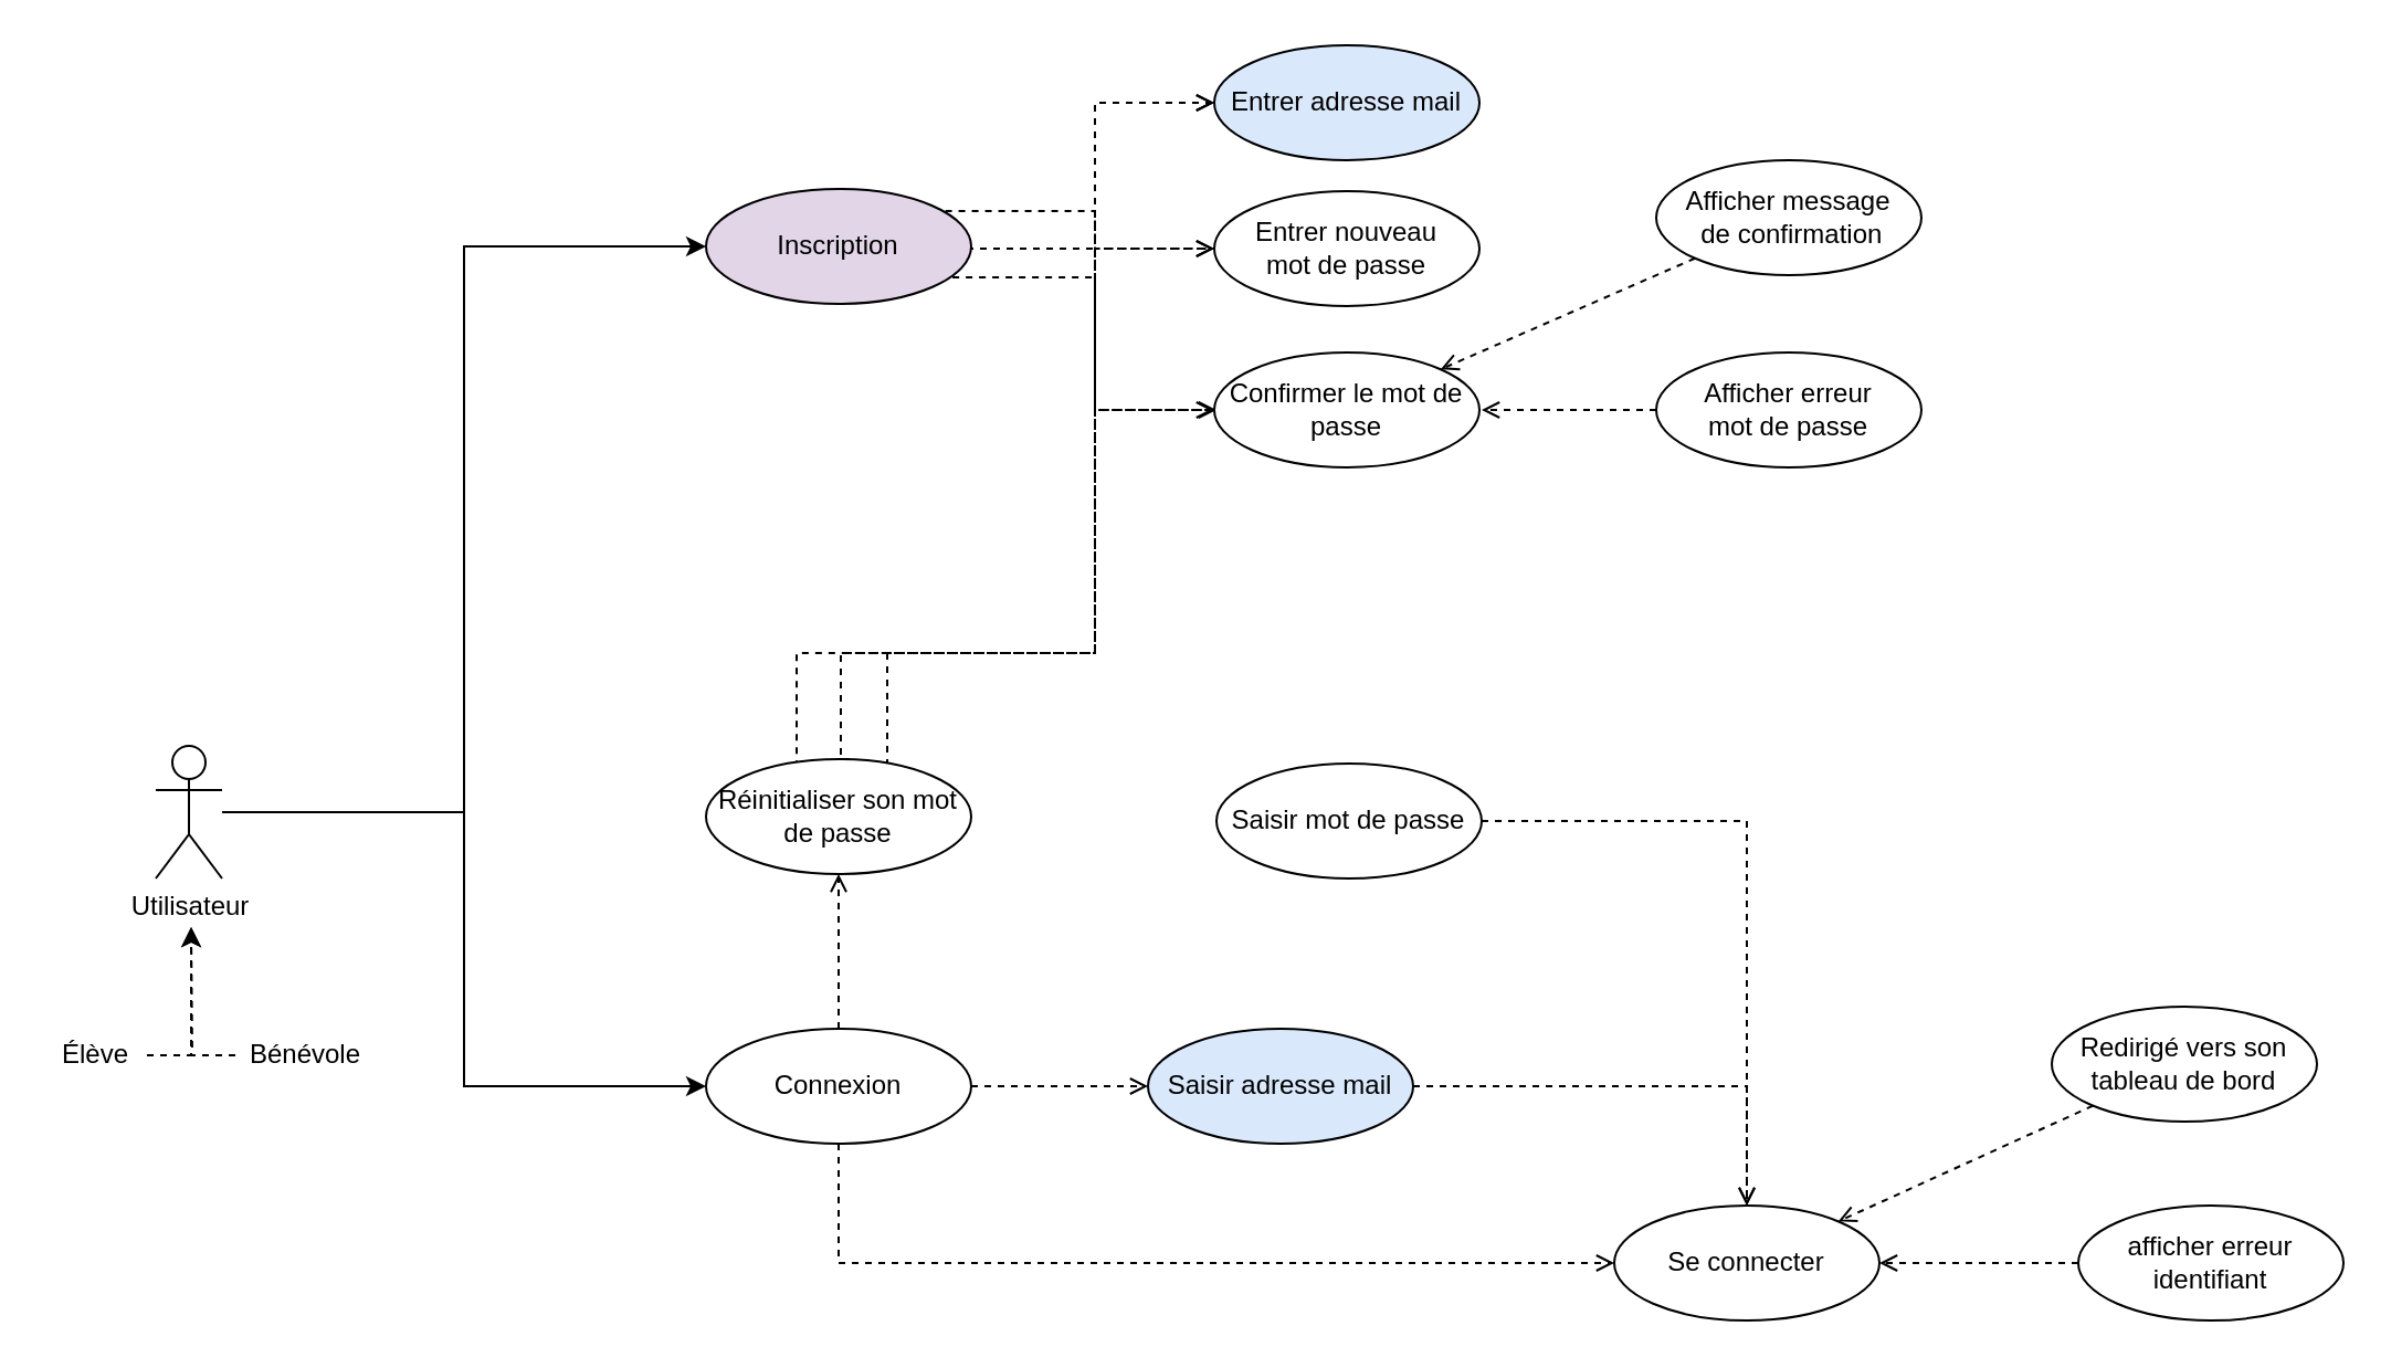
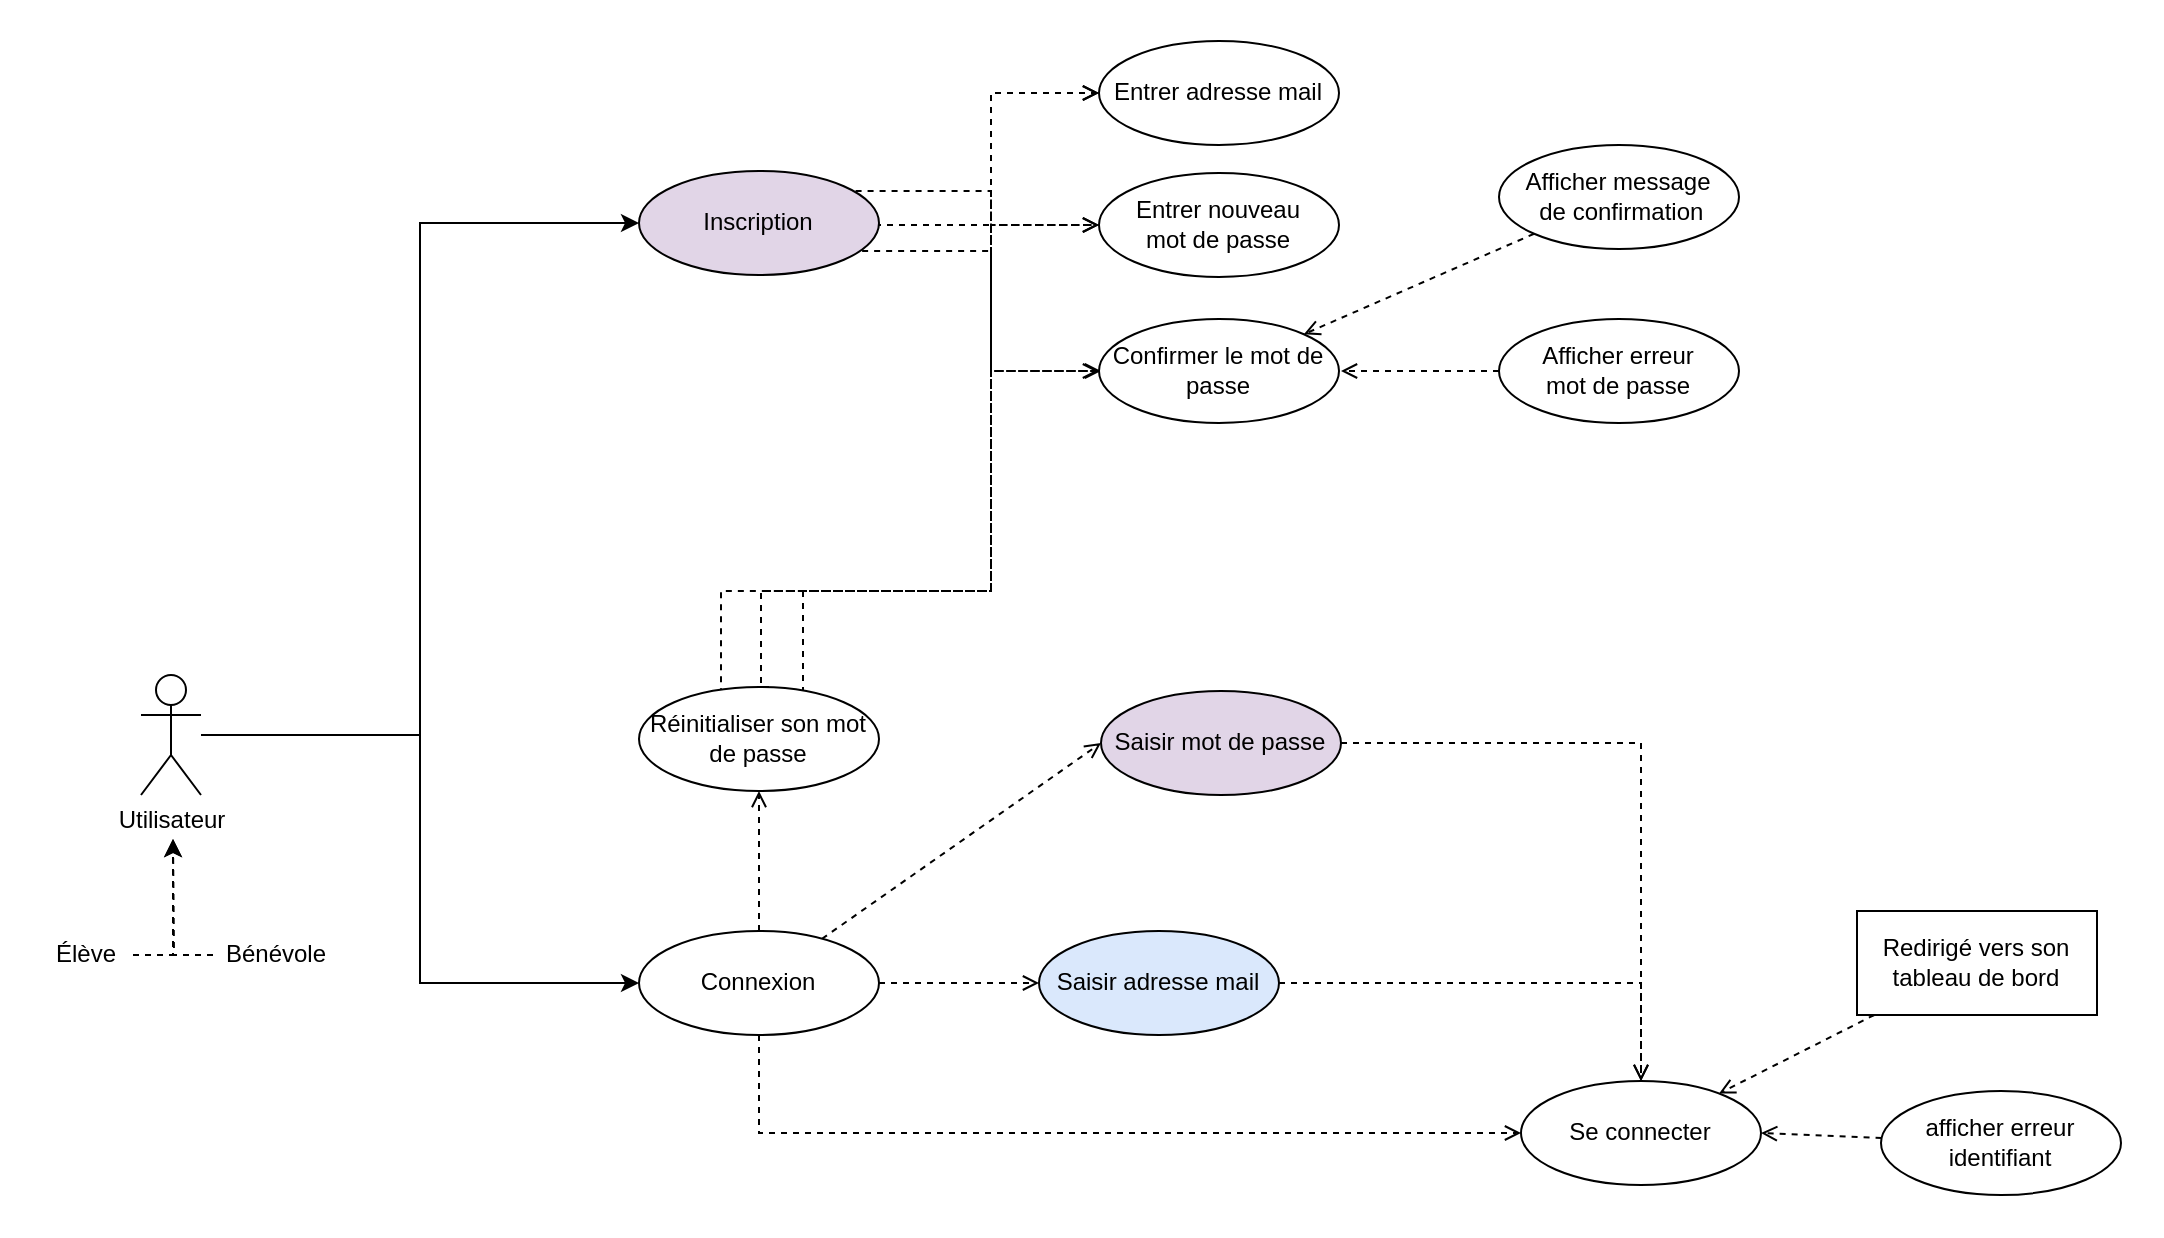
  <mxCell id="0" />
  <mxCell id="1" parent="0" />
  <mxCell id="2" value="" style="edgeStyle=orthogonalEdgeStyle;rounded=0;orthogonalLoop=1;jettySize=auto;html=1;dashed=1;" parent="1" source="3" edge="1"><mxGeometry relative="1" as="geometry"><mxPoint x="66" y="478" as="sourcePoint" /><mxPoint x="86" y="419" as="targetPoint" /></mxGeometry></mxCell>
  <mxCell id="3" value="Élève" style="text;html=1;strokeColor=none;fillColor=none;align=center;verticalAlign=middle;whiteSpace=wrap;rounded=0;" parent="1" vertex="1"><mxGeometry x="20" y="462" width="46" height="30" as="geometry" /></mxCell>
  <mxCell id="4" value="" style="edgeStyle=orthogonalEdgeStyle;rounded=0;orthogonalLoop=1;jettySize=auto;html=1;dashed=1;exitX=0;exitY=0.5;exitDx=0;exitDy=0;" parent="1" source="5" edge="1"><mxGeometry relative="1" as="geometry"><mxPoint x="106" y="484" as="sourcePoint" /><mxPoint x="86" y="419" as="targetPoint" /></mxGeometry></mxCell>
  <mxCell id="5" value="Bénévole" style="text;html=1;strokeColor=none;fillColor=none;align=center;verticalAlign=middle;whiteSpace=wrap;rounded=0;" parent="1" vertex="1"><mxGeometry x="106" y="462" width="64" height="30" as="geometry" /></mxCell>
  <mxCell id="6" style="edgeStyle=orthogonalEdgeStyle;rounded=0;orthogonalLoop=1;jettySize=auto;html=1;entryX=0;entryY=0.5;entryDx=0;entryDy=0;" edge="1" parent="1" source="8" target="14"><mxGeometry relative="1" as="geometry" /></mxCell>
  <mxCell id="7" style="edgeStyle=orthogonalEdgeStyle;rounded=0;orthogonalLoop=1;jettySize=auto;html=1;entryX=0;entryY=0.5;entryDx=0;entryDy=0;" edge="1" parent="1" source="8" target="18"><mxGeometry relative="1" as="geometry" /></mxCell>
  <mxCell id="8" value="Actor" style="shape=umlActor;verticalLabelPosition=bottom;verticalAlign=top;outlineConnect=0;labelPosition=center;align=center;html=1;shadow=0;overflow=visible;noLabel=1;" parent="1" vertex="1"><mxGeometry x="70" y="337" width="30" height="60" as="geometry" /></mxCell>
  <mxCell id="9" value="Utilisateur" style="text;html=1;strokeColor=none;fillColor=none;align=center;verticalAlign=middle;whiteSpace=wrap;rounded=0;" vertex="1" parent="1"><mxGeometry x="56" y="395" width="60" height="30" as="geometry" /></mxCell>
  <mxCell id="10" value="" style="edgeStyle=none;rounded=0;orthogonalLoop=1;jettySize=auto;html=1;dashed=1;strokeColor=default;fontColor=#000000;endArrow=open;endFill=0;exitX=0.5;exitY=0;exitDx=0;exitDy=0;" edge="1" parent="1" source="14" target="29"><mxGeometry relative="1" as="geometry" /></mxCell>
  <mxCell id="11" style="edgeStyle=orthogonalEdgeStyle;rounded=0;orthogonalLoop=1;jettySize=auto;html=1;entryX=0;entryY=0.5;entryDx=0;entryDy=0;dashed=1;strokeColor=default;fontColor=#000000;endArrow=open;endFill=0;exitX=0.5;exitY=1;exitDx=0;exitDy=0;" edge="1" parent="1" source="14" target="23"><mxGeometry relative="1" as="geometry" /></mxCell>
  <mxCell id="12" style="edgeStyle=none;rounded=0;orthogonalLoop=1;jettySize=auto;html=1;dashed=1;strokeColor=default;fontColor=#000000;endArrow=open;endFill=0;" edge="1" parent="1" source="14" target="20"><mxGeometry relative="1" as="geometry" /></mxCell>
+ <mxCell id="13" style="edgeStyle=none;rounded=0;orthogonalLoop=1;jettySize=auto;html=1;entryX=0;entryY=0.5;entryDx=0;entryDy=0;dashed=1;strokeColor=default;fontColor=#000000;endArrow=open;endFill=0;" edge="1" parent="1" source="14" target="22"><mxGeometry relative="1" as="geometry" /></mxCell>
  <mxCell id="14" value="Connexion" style="ellipse;whiteSpace=wrap;html=1;" vertex="1" parent="1"><mxGeometry x="319" y="465" width="120" height="52" as="geometry" /></mxCell>
  <mxCell id="15" value="" style="edgeStyle=orthogonalEdgeStyle;rounded=0;orthogonalLoop=1;jettySize=auto;html=1;dashed=1;strokeColor=default;fontColor=#000000;endArrow=open;endFill=0;entryX=0;entryY=0.5;entryDx=0;entryDy=0;exitX=1;exitY=0.5;exitDx=0;exitDy=0;" edge="1" parent="1" target="35"><mxGeometry relative="1" as="geometry"><mxPoint x="438" y="111" as="sourcePoint" /><mxPoint x="555" y="46" as="targetPoint" /><Array as="points"><mxPoint x="438" y="112" /><mxPoint x="495" y="112" /><mxPoint x="495" y="46" /></Array></mxGeometry></mxCell>
  <mxCell id="16" style="edgeStyle=orthogonalEdgeStyle;rounded=0;orthogonalLoop=1;jettySize=auto;html=1;dashed=1;strokeColor=default;fontColor=#000000;endArrow=open;endFill=0;entryX=0;entryY=0.5;entryDx=0;entryDy=0;" edge="1" parent="1" target="36"><mxGeometry relative="1" as="geometry"><mxPoint x="427.294" y="95" as="sourcePoint" /><mxPoint x="548" y="112" as="targetPoint" /><Array as="points"><mxPoint x="495" y="95" /><mxPoint x="495" y="112" /></Array></mxGeometry></mxCell>
  <mxCell id="17" style="edgeStyle=orthogonalEdgeStyle;rounded=0;orthogonalLoop=1;jettySize=auto;html=1;entryX=0;entryY=0.5;entryDx=0;entryDy=0;dashed=1;strokeColor=default;fontColor=#000000;endArrow=open;endFill=0;" edge="1" parent="1"><mxGeometry relative="1" as="geometry"><mxPoint x="430.559" y="125" as="sourcePoint" /><mxPoint x="550" y="185" as="targetPoint" /><Array as="points"><mxPoint x="495" y="125" /><mxPoint x="495" y="185" /></Array></mxGeometry></mxCell>
  <mxCell id="18" value="Inscription" style="ellipse;whiteSpace=wrap;html=1;fillColor=#e1d5e7;" vertex="1" parent="1"><mxGeometry x="319" y="85" width="120" height="52" as="geometry" /></mxCell>
  <mxCell id="19" style="edgeStyle=orthogonalEdgeStyle;rounded=0;orthogonalLoop=1;jettySize=auto;html=1;entryX=0.5;entryY=0;entryDx=0;entryDy=0;dashed=1;strokeColor=default;fontColor=#000000;endArrow=open;endFill=0;" edge="1" parent="1" source="20" target="23"><mxGeometry relative="1" as="geometry" /></mxCell>
  <mxCell id="20" value="Saisir adresse mail" style="ellipse;whiteSpace=wrap;html=1;fillColor=#dae8fc;" vertex="1" parent="1"><mxGeometry x="519" y="465" width="120" height="52" as="geometry" /></mxCell>
  <mxCell id="21" style="edgeStyle=orthogonalEdgeStyle;rounded=0;orthogonalLoop=1;jettySize=auto;html=1;entryX=0.5;entryY=0;entryDx=0;entryDy=0;dashed=1;strokeColor=default;fontColor=#000000;endArrow=open;endFill=0;" edge="1" parent="1" source="22" target="23"><mxGeometry relative="1" as="geometry" /></mxCell>
- <mxCell id="22" value="Saisir mot de passe" style="ellipse;whiteSpace=wrap;html=1;" vertex="1" parent="1"><mxGeometry x="550" y="345" width="120" height="52" as="geometry" /></mxCell>
- <mxCell id="23" value="Se connecter" style="ellipse;whiteSpace=wrap;html=1;" vertex="1" parent="1"><mxGeometry x="730" y="545" width="120" height="52" as="geometry" /></mxCell>
+ <mxCell id="22" value="Saisir mot de passe" style="ellipse;whiteSpace=wrap;html=1;fillColor=#e1d5e7;" vertex="1" parent="1"><mxGeometry x="550" y="345" width="120" height="52" as="geometry" /></mxCell>
+ <mxCell id="23" value="Se connecter" style="ellipse;whiteSpace=wrap;html=1;" vertex="1" parent="1"><mxGeometry x="760" y="540" width="120" height="52" as="geometry" /></mxCell>
  <mxCell id="24" value="" style="edgeStyle=none;rounded=0;orthogonalLoop=1;jettySize=auto;html=1;dashed=1;strokeColor=default;fontColor=#000000;endArrow=open;endFill=0;entryX=1;entryY=0.5;entryDx=0;entryDy=0;" edge="1" parent="1" source="25" target="23"><mxGeometry relative="1" as="geometry"><mxPoint x="871" y="401" as="targetPoint" /></mxGeometry></mxCell>
  <mxCell id="25" value="afficher erreur identifiant" style="ellipse;whiteSpace=wrap;html=1;" vertex="1" parent="1"><mxGeometry x="940" y="545" width="120" height="52" as="geometry" /></mxCell>
  <mxCell id="26" style="edgeStyle=orthogonalEdgeStyle;rounded=0;orthogonalLoop=1;jettySize=auto;html=1;entryX=0;entryY=0.5;entryDx=0;entryDy=0;dashed=1;strokeColor=default;fontColor=#000000;endArrow=open;endFill=0;exitX=0.5;exitY=0;exitDx=0;exitDy=0;" edge="1" parent="1"><mxGeometry relative="1" as="geometry"><mxPoint x="384" y="343" as="sourcePoint" /><mxPoint x="549" y="112" as="targetPoint" /><Array as="points"><mxPoint x="380" y="343" /><mxPoint x="380" y="295" /><mxPoint x="495" y="295" /><mxPoint x="495" y="112" /></Array></mxGeometry></mxCell>
  <mxCell id="27" style="edgeStyle=orthogonalEdgeStyle;rounded=0;orthogonalLoop=1;jettySize=auto;html=1;entryX=0;entryY=0.5;entryDx=0;entryDy=0;dashed=1;strokeColor=default;fontColor=#000000;endArrow=open;endFill=0;exitX=0.5;exitY=0;exitDx=0;exitDy=0;" edge="1" parent="1" target="35"><mxGeometry relative="1" as="geometry"><mxPoint x="374" y="343" as="sourcePoint" /><mxPoint x="550" y="46" as="targetPoint" /><Array as="points"><mxPoint x="374" y="355" /><mxPoint x="401" y="355" /><mxPoint x="401" y="295" /><mxPoint x="495" y="295" /><mxPoint x="495" y="46" /></Array></mxGeometry></mxCell>
  <mxCell id="28" style="edgeStyle=orthogonalEdgeStyle;rounded=0;orthogonalLoop=1;jettySize=auto;html=1;entryX=0;entryY=0.5;entryDx=0;entryDy=0;dashed=1;strokeColor=default;fontColor=#000000;endArrow=open;endFill=0;exitX=0.724;exitY=0.083;exitDx=0;exitDy=0;exitPerimeter=0;" edge="1" parent="1"><mxGeometry relative="1" as="geometry"><mxPoint x="397.88" y="347.316" as="sourcePoint" /><mxPoint x="549" y="185" as="targetPoint" /><Array as="points"><mxPoint x="398" y="355" /><mxPoint x="360" y="355" /><mxPoint x="360" y="295" /><mxPoint x="495" y="295" /><mxPoint x="495" y="185" /></Array></mxGeometry></mxCell>
  <mxCell id="29" value="Réinitialiser son mot de passe" style="ellipse;whiteSpace=wrap;html=1;" vertex="1" parent="1"><mxGeometry x="319" y="343" width="120" height="52" as="geometry" /></mxCell>
  <mxCell id="30" style="edgeStyle=none;rounded=0;orthogonalLoop=1;jettySize=auto;html=1;dashed=1;strokeColor=default;fontColor=#000000;endArrow=open;endFill=0;" edge="1" parent="1" source="31" target="23"><mxGeometry relative="1" as="geometry" /></mxCell>
- <mxCell id="31" value="Redirigé vers son tableau de bord" style="ellipse;whiteSpace=wrap;html=1;" vertex="1" parent="1"><mxGeometry x="928" y="455" width="120" height="52" as="geometry" /></mxCell>
+ <mxCell id="31" value="Redirigé vers son tableau de bord" style="whiteSpace=wrap;html=1;rounded=0;" vertex="1" parent="1"><mxGeometry x="928" y="455" width="120" height="52" as="geometry" /></mxCell>
  <mxCell id="32" value="Confirmer le mot de passe" style="ellipse;whiteSpace=wrap;html=1;" vertex="1" parent="1"><mxGeometry x="549" y="159" width="120" height="52" as="geometry" /></mxCell>
  <mxCell id="33" style="edgeStyle=orthogonalEdgeStyle;rounded=0;orthogonalLoop=1;jettySize=auto;html=1;dashed=1;strokeColor=default;fontColor=#000000;endArrow=open;endFill=0;" edge="1" parent="1" source="34"><mxGeometry relative="1" as="geometry"><mxPoint x="670" y="185" as="targetPoint" /></mxGeometry></mxCell>
  <mxCell id="34" value="&lt;div&gt;Afficher erreur &lt;br&gt;&lt;/div&gt;&lt;div&gt;mot de passe&lt;/div&gt;" style="ellipse;whiteSpace=wrap;html=1;" vertex="1" parent="1"><mxGeometry x="749" y="159" width="120" height="52" as="geometry" /></mxCell>
- <mxCell id="35" value="Entrer adresse mail" style="ellipse;whiteSpace=wrap;html=1;fillColor=#dae8fc;" vertex="1" parent="1"><mxGeometry x="549" y="20" width="120" height="52" as="geometry" /></mxCell>
+ <mxCell id="35" value="Entrer adresse mail" style="ellipse;whiteSpace=wrap;html=1;" vertex="1" parent="1"><mxGeometry x="549" y="20" width="120" height="52" as="geometry" /></mxCell>
  <mxCell id="36" value="&lt;div&gt;Entrer nouveau &lt;br&gt;&lt;/div&gt;&lt;div&gt;mot de passe&lt;/div&gt;" style="ellipse;whiteSpace=wrap;html=1;" vertex="1" parent="1"><mxGeometry x="549" y="86" width="120" height="52" as="geometry" /></mxCell>
  <mxCell id="37" style="rounded=0;orthogonalLoop=1;jettySize=auto;html=1;entryX=1;entryY=0;entryDx=0;entryDy=0;dashed=1;strokeColor=default;fontColor=#000000;endArrow=open;endFill=0;" edge="1" parent="1" source="38" target="32"><mxGeometry relative="1" as="geometry" /></mxCell>
  <mxCell id="38" value="&lt;div&gt;Afficher message&lt;/div&gt;&lt;div&gt;&amp;nbsp;de confirmation&lt;/div&gt;" style="ellipse;whiteSpace=wrap;html=1;" vertex="1" parent="1"><mxGeometry x="749" y="72" width="120" height="52" as="geometry" /></mxCell>
